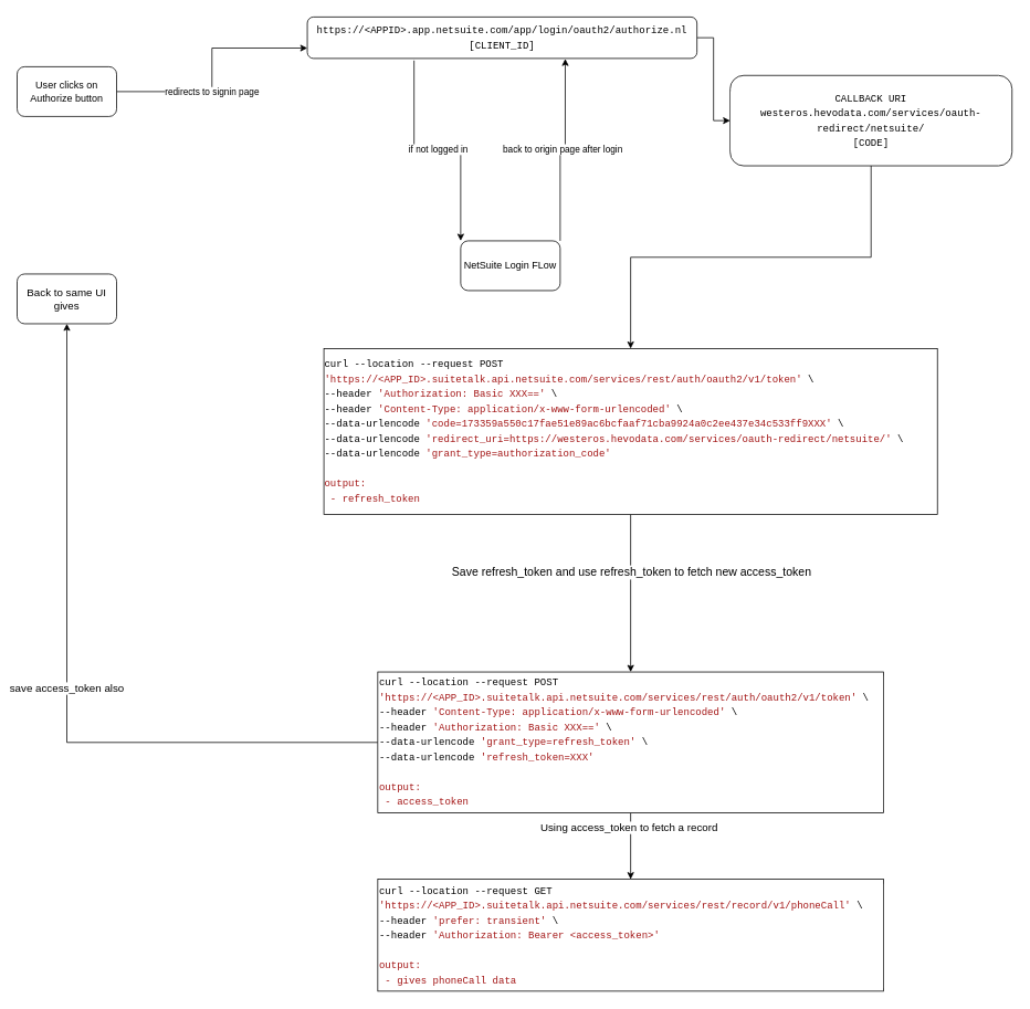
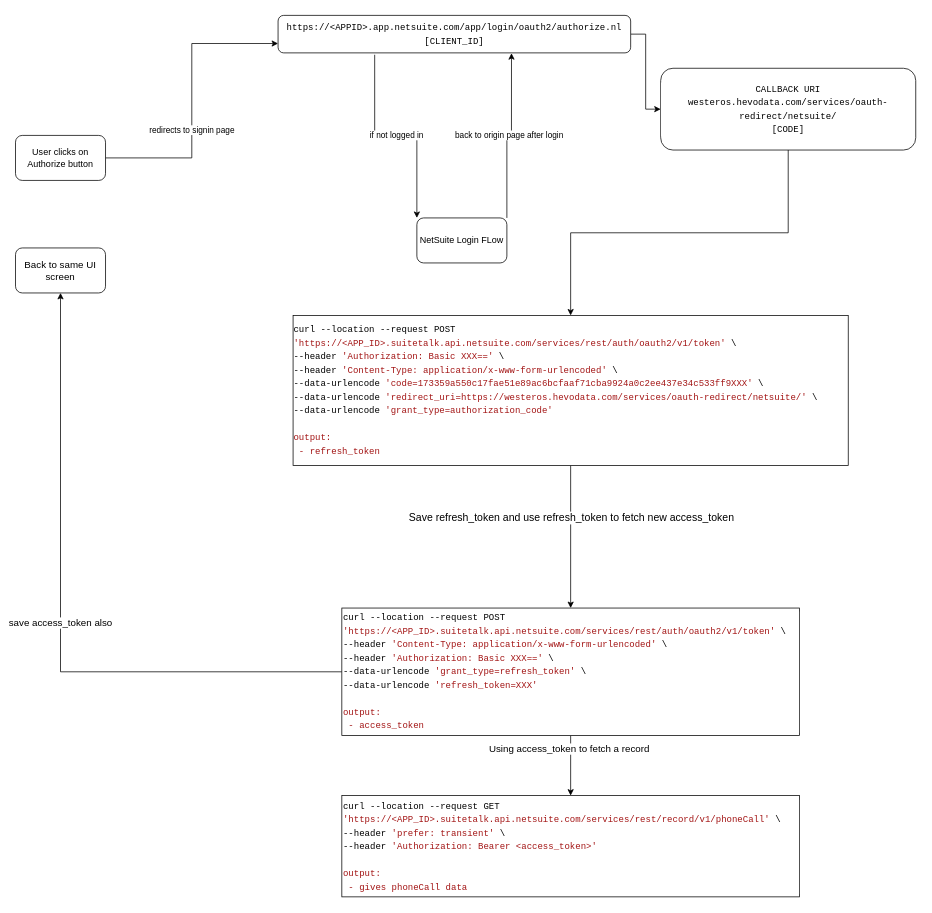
  <mxCell id="0" />
  <mxCell id="1" parent="0" />
  <mxCell id="2" value="if not logged in" style="edgeStyle=orthogonalEdgeStyle;rounded=0;orthogonalLoop=1;jettySize=auto;html=1;entryX=0;entryY=0;entryDx=0;entryDy=0;exitX=0.274;exitY=1.05;exitDx=0;exitDy=0;exitPerimeter=0;" edge="1" parent="1" source="4" target="9"><mxGeometry relative="1" as="geometry" /></mxCell>
  <mxCell id="3" style="edgeStyle=orthogonalEdgeStyle;rounded=0;orthogonalLoop=1;jettySize=auto;html=1;entryX=0;entryY=0.5;entryDx=0;entryDy=0;" edge="1" parent="1" source="4" target="11"><mxGeometry relative="1" as="geometry"><mxPoint x="890" y="220" as="targetPoint" /></mxGeometry></mxCell>
  <mxCell id="4" value="&lt;div style=&quot;background-color: rgb(255, 255, 255); font-family: Menlo, Monaco, &amp;quot;Courier New&amp;quot;, monospace; line-height: 18px;&quot;&gt;https://&amp;lt;APPID&amp;gt;.app.netsuite.com/app/login/oauth2/authorize.nl&lt;br&gt;[CLIENT_ID]&lt;/div&gt;" style="rounded=1;whiteSpace=wrap;html=1;" vertex="1" parent="1"><mxGeometry x="370" y="20" width="470" height="50" as="geometry" /></mxCell>
  <mxCell id="5" style="edgeStyle=orthogonalEdgeStyle;rounded=0;orthogonalLoop=1;jettySize=auto;html=1;entryX=0;entryY=0.75;entryDx=0;entryDy=0;" edge="1" parent="1" source="7" target="4"><mxGeometry relative="1" as="geometry" /></mxCell>
  <mxCell id="6" value="redirects to signin page" style="edgeLabel;html=1;align=center;verticalAlign=middle;resizable=0;points=[];" vertex="1" connectable="0" parent="5"><mxGeometry x="-0.194" y="1" relative="1" as="geometry"><mxPoint y="1" as="offset" /></mxGeometry></mxCell>
- <mxCell id="7" value="User clicks on Authorize button" style="rounded=1;whiteSpace=wrap;html=1;" vertex="1" parent="1"><mxGeometry x="20" y="80" width="120" height="60" as="geometry" /></mxCell>
+ <mxCell id="7" value="User clicks on Authorize button" style="rounded=1;whiteSpace=wrap;html=1;" vertex="1" parent="1"><mxGeometry x="20" y="180" width="120" height="60" as="geometry" /></mxCell>
  <mxCell id="8" value="back to origin page after login" style="edgeStyle=orthogonalEdgeStyle;rounded=0;orthogonalLoop=1;jettySize=auto;html=1;exitX=1;exitY=0;exitDx=0;exitDy=0;entryX=0.662;entryY=1.01;entryDx=0;entryDy=0;entryPerimeter=0;" edge="1" parent="1" source="9" target="4"><mxGeometry relative="1" as="geometry" /></mxCell>
  <mxCell id="9" value="NetSuite Login FLow" style="rounded=1;whiteSpace=wrap;html=1;" vertex="1" parent="1"><mxGeometry x="555" y="290" width="120" height="60" as="geometry" /></mxCell>
  <mxCell id="10" style="edgeStyle=orthogonalEdgeStyle;rounded=0;orthogonalLoop=1;jettySize=auto;html=1;entryX=0.5;entryY=0;entryDx=0;entryDy=0;" edge="1" parent="1" source="11" target="14"><mxGeometry relative="1" as="geometry" /></mxCell>
  <mxCell id="11" value="&lt;div style=&quot;background-color: rgb(255, 255, 255); font-family: Menlo, Monaco, &amp;quot;Courier New&amp;quot;, monospace; line-height: 18px;&quot;&gt;CALLBACK URI&lt;/div&gt;&lt;div style=&quot;background-color: rgb(255, 255, 255); font-family: Menlo, Monaco, &amp;quot;Courier New&amp;quot;, monospace; line-height: 18px;&quot;&gt;westeros.hevodata.com/services/oauth-redirect/netsuite/&lt;/div&gt;&lt;div style=&quot;background-color: rgb(255, 255, 255); font-family: Menlo, Monaco, &amp;quot;Courier New&amp;quot;, monospace; line-height: 18px;&quot;&gt;[CODE]&lt;/div&gt;" style="rounded=1;whiteSpace=wrap;html=1;" vertex="1" parent="1"><mxGeometry x="880" y="90.5" width="340" height="109" as="geometry" /></mxCell>
  <mxCell id="12" value="" style="edgeStyle=orthogonalEdgeStyle;rounded=0;orthogonalLoop=1;jettySize=auto;html=1;" edge="1" parent="1" source="14" target="18"><mxGeometry relative="1" as="geometry" /></mxCell>
  <mxCell id="13" value="Save refresh_token and use refresh_token to fetch new access_token" style="edgeLabel;html=1;align=center;verticalAlign=middle;resizable=0;points=[];fontSize=14;" vertex="1" connectable="0" parent="12"><mxGeometry x="-0.272" relative="1" as="geometry"><mxPoint as="offset" /></mxGeometry></mxCell>
  <mxCell id="14" value="&lt;span style=&quot;font-family: Inter, system-ui, -apple-system, system-ui, &amp;quot;Segoe UI&amp;quot;, Roboto, Oxygen, Ubuntu, Cantarell, &amp;quot;Fira Sans&amp;quot;, &amp;quot;Droid Sans&amp;quot;, Helvetica, Arial, sans-serif; text-align: left; background-color: rgb(255, 255, 255);&quot; data-offset-key=&quot;29m5j-2-0&quot;&gt;&lt;span style=&quot;&quot; data-text=&quot;true&quot;&gt;&lt;div style=&quot;font-family: Menlo, Monaco, &amp;quot;Courier New&amp;quot;, monospace; line-height: 18px;&quot;&gt;&lt;div style=&quot;color: rgb(0, 0, 0);&quot;&gt;curl --location --request POST &lt;span style=&quot;color: #a31515;&quot;&gt;'https://&amp;lt;APP_ID&amp;gt;.suitetalk.api.netsuite.com/services/rest/auth/oauth2/v1/token'&lt;/span&gt; \&lt;/div&gt;&lt;div style=&quot;color: rgb(0, 0, 0);&quot;&gt;--header &lt;span style=&quot;color: #a31515;&quot;&gt;'Authorization: Basic XXX=='&lt;/span&gt; \&lt;/div&gt;&lt;div style=&quot;color: rgb(0, 0, 0);&quot;&gt;--header &lt;span style=&quot;color: #a31515;&quot;&gt;'Content-Type: application/x-www-form-urlencoded'&lt;/span&gt; \&lt;/div&gt;&lt;div style=&quot;color: rgb(0, 0, 0);&quot;&gt;--data-urlencode &lt;span style=&quot;color: #a31515;&quot;&gt;'code=173359a550c17fae51e89ac6bcfaaf71cba9924a0c2ee437e34c533ff9XXX'&lt;/span&gt; \&lt;/div&gt;&lt;div style=&quot;color: rgb(0, 0, 0);&quot;&gt;--data-urlencode &lt;span style=&quot;color: #a31515;&quot;&gt;'redirect_uri=https://westeros.hevodata.com/services/oauth-redirect/netsuite/'&lt;/span&gt; \&lt;/div&gt;&lt;div style=&quot;color: rgb(0, 0, 0);&quot;&gt;--data-urlencode &lt;span style=&quot;color: #a31515;&quot;&gt;'grant_type=authorization_code'&lt;/span&gt;&lt;/div&gt;&lt;div style=&quot;color: rgb(0, 0, 0);&quot;&gt;&lt;span style=&quot;color: #a31515;&quot;&gt;&lt;br&gt;&lt;/span&gt;&lt;/div&gt;&lt;div style=&quot;&quot;&gt;&lt;font color=&quot;#a31515&quot;&gt;output:&lt;/font&gt;&lt;/div&gt;&lt;div style=&quot;&quot;&gt;&lt;font color=&quot;#a31515&quot;&gt;&amp;nbsp;- refresh_token&lt;/font&gt;&lt;/div&gt;&lt;/div&gt;&lt;/span&gt;&lt;/span&gt;" style="rounded=0;whiteSpace=wrap;html=1;" vertex="1" parent="1"><mxGeometry x="390" y="420" width="740" height="200" as="geometry" /></mxCell>
  <mxCell id="15" value="" style="edgeStyle=orthogonalEdgeStyle;rounded=0;orthogonalLoop=1;jettySize=auto;html=1;" edge="1" parent="1" source="18" target="19"><mxGeometry relative="1" as="geometry" /></mxCell>
  <mxCell id="16" value="&lt;font style=&quot;font-size: 13px;&quot;&gt;Using access_token to fetch a record&lt;/font&gt;" style="edgeLabel;html=1;align=center;verticalAlign=middle;resizable=0;points=[];" vertex="1" connectable="0" parent="15"><mxGeometry x="-0.604" y="-3" relative="1" as="geometry"><mxPoint y="1" as="offset" /></mxGeometry></mxCell>
  <mxCell id="17" value="save access_token also" style="edgeStyle=orthogonalEdgeStyle;rounded=0;orthogonalLoop=1;jettySize=auto;html=1;fontSize=13;" edge="1" parent="1" source="18" target="20"><mxGeometry relative="1" as="geometry" /></mxCell>
  <mxCell id="18" value="&lt;div style=&quot;background-color: rgb(255, 255, 255); font-family: Menlo, Monaco, &amp;quot;Courier New&amp;quot;, monospace; line-height: 18px;&quot;&gt;&lt;div&gt;curl --location --request POST &lt;span style=&quot;color: #a31515;&quot;&gt;'https://&amp;lt;APP_ID&amp;gt;.suitetalk.api.netsuite.com/services/rest/auth/oauth2/v1/token'&lt;/span&gt; \&lt;/div&gt;&lt;div&gt;--header &lt;span style=&quot;color: #a31515;&quot;&gt;'Content-Type: application/x-www-form-urlencoded'&lt;/span&gt; \&lt;/div&gt;&lt;div&gt;--header &lt;span style=&quot;color: #a31515;&quot;&gt;'Authorization: Basic XXX=='&lt;/span&gt; \&lt;/div&gt;&lt;div&gt;--data-urlencode &lt;span style=&quot;color: #a31515;&quot;&gt;'grant_type=refresh_token'&lt;/span&gt; \&lt;/div&gt;&lt;div&gt;--data-urlencode &lt;span style=&quot;color: #a31515;&quot;&gt;'refresh_token=XXX'&lt;/span&gt;&lt;/div&gt;&lt;div&gt;&lt;span style=&quot;color: #a31515;&quot;&gt;&lt;br&gt;&lt;/span&gt;&lt;/div&gt;&lt;div&gt;&lt;font color=&quot;#a31515&quot;&gt;output:&lt;/font&gt;&lt;/div&gt;&lt;div&gt;&lt;font color=&quot;#a31515&quot;&gt;&amp;nbsp;- access_token&lt;/font&gt;&lt;/div&gt;&lt;/div&gt;" style="whiteSpace=wrap;html=1;rounded=0;align=left;" vertex="1" parent="1"><mxGeometry x="455" y="810" width="610" height="170" as="geometry" /></mxCell>
  <mxCell id="19" value="&lt;div style=&quot;background-color: rgb(255, 255, 255); font-family: Menlo, Monaco, &amp;quot;Courier New&amp;quot;, monospace; line-height: 18px;&quot;&gt;&lt;div&gt;curl --location --request GET &lt;span style=&quot;color: #a31515;&quot;&gt;'https://&amp;lt;APP_ID&amp;gt;.suitetalk.api.netsuite.com/services/rest/record/v1/phoneCall'&lt;/span&gt; \&lt;/div&gt;&lt;div&gt;--header &lt;span style=&quot;color: #a31515;&quot;&gt;'prefer: transient'&lt;/span&gt; \&lt;/div&gt;&lt;div&gt;--header &lt;span style=&quot;color: #a31515;&quot;&gt;'Authorization: Bearer &amp;lt;access_token&amp;gt;'&lt;/span&gt;&lt;/div&gt;&lt;div&gt;&lt;span style=&quot;color: #a31515;&quot;&gt;&lt;br&gt;&lt;/span&gt;&lt;/div&gt;&lt;div&gt;&lt;span style=&quot;color: #a31515;&quot;&gt;output:&lt;/span&gt;&lt;/div&gt;&lt;div&gt;&lt;span style=&quot;color: #a31515;&quot;&gt;&amp;nbsp;- gives phoneCall data&amp;nbsp;&lt;/span&gt;&lt;/div&gt;&lt;/div&gt;" style="whiteSpace=wrap;html=1;align=left;rounded=0;" vertex="1" parent="1"><mxGeometry x="455" y="1060" width="610" height="135" as="geometry" /></mxCell>
- <mxCell id="20" value="Back to same UI gives" style="rounded=1;whiteSpace=wrap;html=1;fontSize=13;" vertex="1" parent="1"><mxGeometry x="20" y="330" width="120" height="60" as="geometry" /></mxCell>
+ <mxCell id="20" value="Back to same UI screen" style="rounded=1;whiteSpace=wrap;html=1;fontSize=13;" vertex="1" parent="1"><mxGeometry x="20" y="330" width="120" height="60" as="geometry" /></mxCell>
